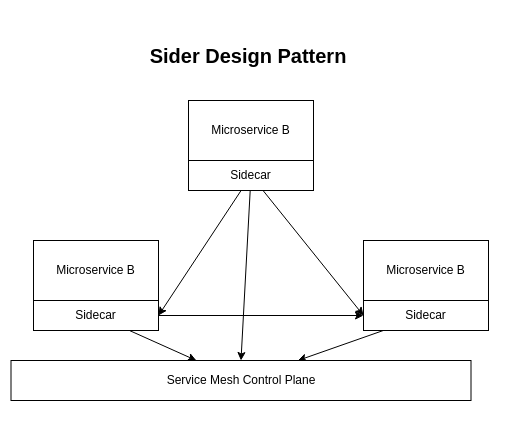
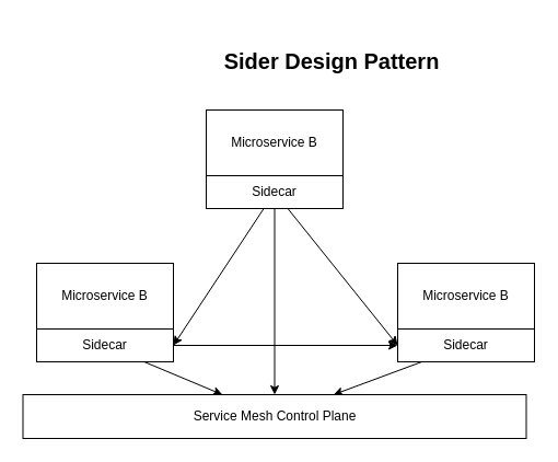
  <mxCell id="0" />
  <mxCell id="1" parent="0" />
  <mxCell id="2" value="Microservice B" style="rounded=0;whiteSpace=wrap;html=1;" vertex="1" parent="1"><mxGeometry x="188" y="100" width="125" height="60" as="geometry" /></mxCell>
- <mxCell id="3" value="&lt;b&gt;&lt;font style=&quot;font-size: 20px&quot;&gt;Sider Design Pattern&lt;/font&gt;&lt;/b&gt;" style="text;html=1;strokeColor=none;fillColor=none;align=center;verticalAlign=middle;whiteSpace=wrap;rounded=0;" vertex="1" parent="1"><mxGeometry x="123" y="20" width="250" height="70" as="geometry" /></mxCell>
+ <mxCell id="3" value="&lt;b&gt;&lt;font style=&quot;font-size: 20px&quot;&gt;Sider Design Pattern&lt;/font&gt;&lt;/b&gt;" style="text;html=1;strokeColor=none;fillColor=none;align=center;verticalAlign=middle;whiteSpace=wrap;rounded=0;" vertex="1" parent="1"><mxGeometry x="178" y="20" width="250" height="70" as="geometry" /></mxCell>
  <mxCell id="4" style="rounded=0;orthogonalLoop=1;jettySize=auto;html=1;entryX=1;entryY=0.5;entryDx=0;entryDy=0;" edge="1" parent="1" source="7" target="11"><mxGeometry relative="1" as="geometry" /></mxCell>
  <mxCell id="5" style="edgeStyle=none;rounded=0;orthogonalLoop=1;jettySize=auto;html=1;entryX=0;entryY=0.5;entryDx=0;entryDy=0;" edge="1" parent="1" source="7" target="14"><mxGeometry relative="1" as="geometry" /></mxCell>
  <mxCell id="6" style="edgeStyle=none;rounded=0;orthogonalLoop=1;jettySize=auto;html=1;entryX=0.5;entryY=0;entryDx=0;entryDy=0;" edge="1" parent="1" source="7" target="15"><mxGeometry relative="1" as="geometry" /></mxCell>
  <mxCell id="7" value="Sidecar" style="rounded=0;whiteSpace=wrap;html=1;" vertex="1" parent="1"><mxGeometry x="188" y="160" width="125" height="30" as="geometry" /></mxCell>
  <mxCell id="8" value="Microservice B" style="rounded=0;whiteSpace=wrap;html=1;" vertex="1" parent="1"><mxGeometry x="33" y="240" width="125" height="60" as="geometry" /></mxCell>
  <mxCell id="9" style="edgeStyle=none;rounded=0;orthogonalLoop=1;jettySize=auto;html=1;entryX=0;entryY=0.5;entryDx=0;entryDy=0;" edge="1" parent="1" source="11" target="14"><mxGeometry relative="1" as="geometry" /></mxCell>
  <mxCell id="10" style="edgeStyle=none;rounded=0;orthogonalLoop=1;jettySize=auto;html=1;" edge="1" parent="1" source="11" target="15"><mxGeometry relative="1" as="geometry" /></mxCell>
  <mxCell id="11" value="Sidecar" style="rounded=0;whiteSpace=wrap;html=1;" vertex="1" parent="1"><mxGeometry x="33" y="300" width="125" height="30" as="geometry" /></mxCell>
  <mxCell id="12" value="Microservice B" style="rounded=0;whiteSpace=wrap;html=1;" vertex="1" parent="1"><mxGeometry x="363" y="240" width="125" height="60" as="geometry" /></mxCell>
  <mxCell id="13" style="edgeStyle=none;rounded=0;orthogonalLoop=1;jettySize=auto;html=1;" edge="1" parent="1" source="14" target="15"><mxGeometry relative="1" as="geometry" /></mxCell>
  <mxCell id="14" value="Sidecar" style="rounded=0;whiteSpace=wrap;html=1;" vertex="1" parent="1"><mxGeometry x="363" y="300" width="125" height="30" as="geometry" /></mxCell>
- <mxCell id="15" value="Service Mesh Control Plane" style="rounded=0;whiteSpace=wrap;html=1;" vertex="1" parent="1"><mxGeometry x="10.5" y="360" width="460" height="40" as="geometry" /></mxCell>
+ <mxCell id="15" value="Service Mesh Control Plane" style="rounded=0;whiteSpace=wrap;html=1;" vertex="1" parent="1"><mxGeometry x="20.5" y="360" width="460" height="40" as="geometry" /></mxCell>
